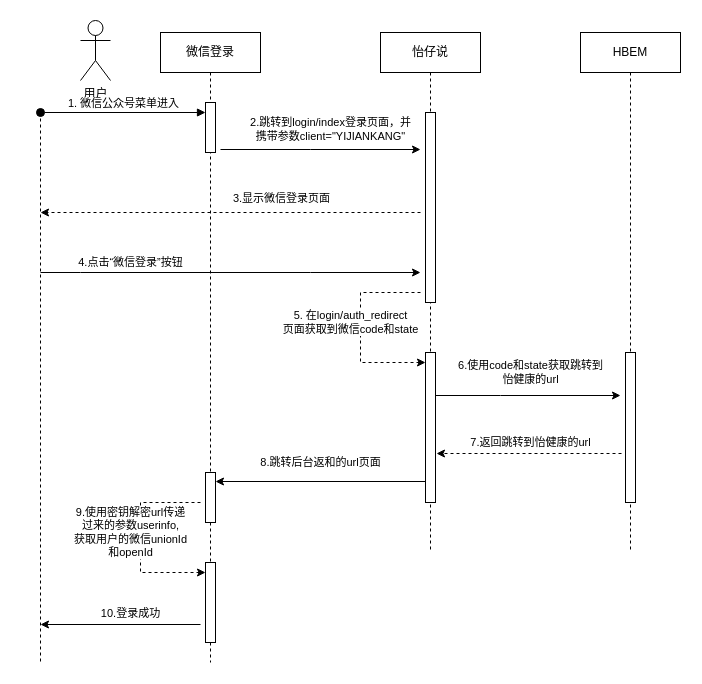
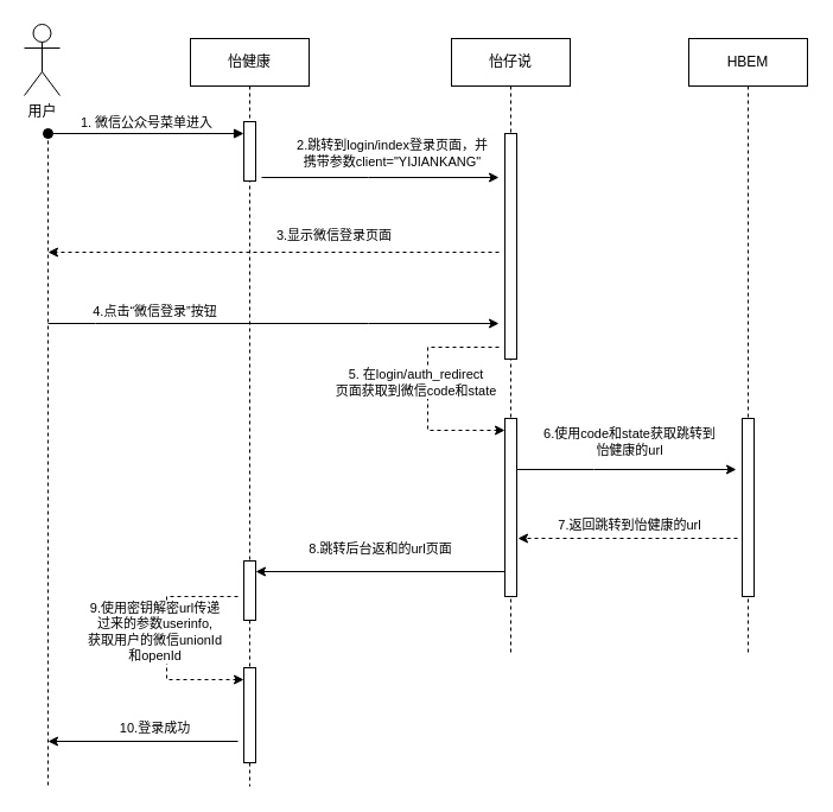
  <mxCell id="0" />
  <mxCell id="1" parent="0" />
  <mxCell id="2" value="怡仔说" style="shape=umlLifeline;perimeter=lifelinePerimeter;whiteSpace=wrap;html=1;container=0;dropTarget=0;collapsible=0;recursiveResize=0;outlineConnect=0;portConstraint=eastwest;newEdgeStyle={&quot;edgeStyle&quot;:&quot;elbowEdgeStyle&quot;,&quot;elbow&quot;:&quot;vertical&quot;,&quot;curved&quot;:0,&quot;rounded&quot;:0};" vertex="1" parent="1"><mxGeometry x="380" y="32" width="100" height="520" as="geometry" /></mxCell>
  <mxCell id="3" value="" style="html=1;points=[];perimeter=orthogonalPerimeter;outlineConnect=0;targetShapes=umlLifeline;portConstraint=eastwest;newEdgeStyle={&quot;edgeStyle&quot;:&quot;elbowEdgeStyle&quot;,&quot;elbow&quot;:&quot;vertical&quot;,&quot;curved&quot;:0,&quot;rounded&quot;:0};" vertex="1" parent="2"><mxGeometry x="45" y="80" width="10" height="190" as="geometry" /></mxCell>
  <mxCell id="4" value="" style="html=1;points=[];perimeter=orthogonalPerimeter;outlineConnect=0;targetShapes=umlLifeline;portConstraint=eastwest;newEdgeStyle={&quot;edgeStyle&quot;:&quot;elbowEdgeStyle&quot;,&quot;elbow&quot;:&quot;vertical&quot;,&quot;curved&quot;:0,&quot;rounded&quot;:0};" vertex="1" parent="2"><mxGeometry x="45" y="320" width="10" height="150" as="geometry" /></mxCell>
  <mxCell id="5" value="5. 在login/auth_redirect&lt;br&gt;页面获取到微信code和state" style="endArrow=classic;html=1;rounded=0;dashed=1;" edge="1" parent="2" target="4"><mxGeometry x="-0.077" y="-10" width="50" height="50" relative="1" as="geometry"><mxPoint x="40" y="260" as="sourcePoint" /><mxPoint x="-20" y="290" as="targetPoint" /><Array as="points"><mxPoint x="-20" y="260" /><mxPoint x="-20" y="290" /><mxPoint x="-20" y="330" /></Array><mxPoint as="offset" /></mxGeometry></mxCell>
  <mxCell id="6" value="HBEM" style="shape=umlLifeline;perimeter=lifelinePerimeter;whiteSpace=wrap;html=1;container=0;dropTarget=0;collapsible=0;recursiveResize=0;outlineConnect=0;portConstraint=eastwest;newEdgeStyle={&quot;edgeStyle&quot;:&quot;elbowEdgeStyle&quot;,&quot;elbow&quot;:&quot;vertical&quot;,&quot;curved&quot;:0,&quot;rounded&quot;:0};" vertex="1" parent="1"><mxGeometry x="580" y="32" width="100" height="520" as="geometry" /></mxCell>
  <mxCell id="7" value="" style="html=1;points=[];perimeter=orthogonalPerimeter;outlineConnect=0;targetShapes=umlLifeline;portConstraint=eastwest;newEdgeStyle={&quot;edgeStyle&quot;:&quot;elbowEdgeStyle&quot;,&quot;elbow&quot;:&quot;vertical&quot;,&quot;curved&quot;:0,&quot;rounded&quot;:0};" vertex="1" parent="6"><mxGeometry x="45" y="320" width="10" height="150" as="geometry" /></mxCell>
  <mxCell id="8" style="edgeStyle=orthogonalEdgeStyle;rounded=0;orthogonalLoop=1;jettySize=auto;html=1;dashed=1;endArrow=none;endFill=0;" edge="1" parent="1"><mxGeometry relative="1" as="geometry"><mxPoint x="40" y="662" as="targetPoint" /><mxPoint x="40" y="112" as="sourcePoint" /></mxGeometry></mxCell>
- <mxCell id="9" value="用户" style="shape=umlActor;verticalLabelPosition=bottom;verticalAlign=top;html=1;outlineConnect=0;" vertex="1" parent="1"><mxGeometry x="80" y="20" width="30" height="60" as="geometry" /></mxCell>
+ <mxCell id="9" value="用户" style="shape=umlActor;verticalLabelPosition=bottom;verticalAlign=top;html=1;outlineConnect=0;" vertex="1" parent="1"><mxGeometry x="20" y="20" width="30" height="60" as="geometry" /></mxCell>
  <mxCell id="10" value="" style="endArrow=classic;html=1;rounded=0;dashed=1;" edge="1" parent="1"><mxGeometry width="50" height="50" relative="1" as="geometry"><mxPoint x="420" y="212" as="sourcePoint" /><mxPoint x="40" y="212" as="targetPoint" /></mxGeometry></mxCell>
  <mxCell id="11" value="3.显示微信登录页面" style="edgeLabel;html=1;align=center;verticalAlign=middle;resizable=0;points=[];" vertex="1" connectable="0" parent="10"><mxGeometry x="-0.479" y="-4" relative="1" as="geometry"><mxPoint x="-41" y="-11" as="offset" /></mxGeometry></mxCell>
  <mxCell id="12" value="2.跳转到login/index登录页面，并&lt;br&gt;携带参数client=&quot;YIJIANKANG&quot;" style="endArrow=classic;html=1;rounded=0;" edge="1" parent="1"><mxGeometry x="0.1" y="20" width="50" height="50" relative="1" as="geometry"><mxPoint x="220" y="149" as="sourcePoint" /><mxPoint x="420" y="149" as="targetPoint" /><Array as="points"><mxPoint x="310" y="149" /></Array><mxPoint as="offset" /></mxGeometry></mxCell>
- <mxCell id="13" value="微信登录" style="shape=umlLifeline;perimeter=lifelinePerimeter;whiteSpace=wrap;html=1;container=0;dropTarget=0;collapsible=0;recursiveResize=0;outlineConnect=0;portConstraint=eastwest;newEdgeStyle={&quot;edgeStyle&quot;:&quot;elbowEdgeStyle&quot;,&quot;elbow&quot;:&quot;vertical&quot;,&quot;curved&quot;:0,&quot;rounded&quot;:0};" vertex="1" parent="1"><mxGeometry x="160" y="32" width="100" height="630" as="geometry" /></mxCell>
+ <mxCell id="13" value="怡健康" style="shape=umlLifeline;perimeter=lifelinePerimeter;whiteSpace=wrap;html=1;container=0;dropTarget=0;collapsible=0;recursiveResize=0;outlineConnect=0;portConstraint=eastwest;newEdgeStyle={&quot;edgeStyle&quot;:&quot;elbowEdgeStyle&quot;,&quot;elbow&quot;:&quot;vertical&quot;,&quot;curved&quot;:0,&quot;rounded&quot;:0};" vertex="1" parent="1"><mxGeometry x="160" y="32" width="100" height="630" as="geometry" /></mxCell>
  <mxCell id="14" value="" style="html=1;points=[];perimeter=orthogonalPerimeter;outlineConnect=0;targetShapes=umlLifeline;portConstraint=eastwest;newEdgeStyle={&quot;edgeStyle&quot;:&quot;elbowEdgeStyle&quot;,&quot;elbow&quot;:&quot;vertical&quot;,&quot;curved&quot;:0,&quot;rounded&quot;:0};" vertex="1" parent="13"><mxGeometry x="45" y="70" width="10" height="50" as="geometry" /></mxCell>
  <mxCell id="15" value="1. 微信公众号菜单进入" style="html=1;verticalAlign=bottom;startArrow=oval;endArrow=block;startSize=8;edgeStyle=elbowEdgeStyle;elbow=vertical;curved=0;rounded=0;" edge="1" parent="13" target="14"><mxGeometry relative="1" as="geometry"><mxPoint x="-120" y="80" as="sourcePoint" /></mxGeometry></mxCell>
  <mxCell id="16" value="" style="html=1;points=[];perimeter=orthogonalPerimeter;outlineConnect=0;targetShapes=umlLifeline;portConstraint=eastwest;newEdgeStyle={&quot;edgeStyle&quot;:&quot;elbowEdgeStyle&quot;,&quot;elbow&quot;:&quot;vertical&quot;,&quot;curved&quot;:0,&quot;rounded&quot;:0};" vertex="1" parent="13"><mxGeometry x="45" y="440" width="10" height="50" as="geometry" /></mxCell>
  <mxCell id="17" value="" style="html=1;points=[];perimeter=orthogonalPerimeter;outlineConnect=0;targetShapes=umlLifeline;portConstraint=eastwest;newEdgeStyle={&quot;edgeStyle&quot;:&quot;elbowEdgeStyle&quot;,&quot;elbow&quot;:&quot;vertical&quot;,&quot;curved&quot;:0,&quot;rounded&quot;:0};" vertex="1" parent="13"><mxGeometry x="45" y="530" width="10" height="80" as="geometry" /></mxCell>
  <mxCell id="18" value="4.点击“微信登录”按钮" style="endArrow=classic;html=1;rounded=0;" edge="1" parent="1"><mxGeometry x="-0.526" y="10" width="50" height="50" relative="1" as="geometry"><mxPoint x="40" y="272" as="sourcePoint" /><mxPoint x="420" y="272" as="targetPoint" /><Array as="points"><mxPoint x="80" y="272" /><mxPoint x="310" y="272" /></Array><mxPoint as="offset" /></mxGeometry></mxCell>
  <mxCell id="19" value="6.使用code和state获取跳转到&lt;br&gt;怡健康的url" style="endArrow=classic;html=1;rounded=0;" edge="1" parent="1"><mxGeometry x="0.027" y="23" width="50" height="50" relative="1" as="geometry"><mxPoint x="435" y="395" as="sourcePoint" /><mxPoint x="620" y="395" as="targetPoint" /><Array as="points"><mxPoint x="500" y="395" /></Array><mxPoint as="offset" /></mxGeometry></mxCell>
  <mxCell id="20" value="7.返回跳转到怡健康的url" style="endArrow=classic;html=1;rounded=0;dashed=1;" edge="1" parent="1"><mxGeometry x="-0.016" y="-11" width="50" height="50" relative="1" as="geometry"><mxPoint x="621" y="453" as="sourcePoint" /><mxPoint x="436" y="453" as="targetPoint" /><mxPoint as="offset" /></mxGeometry></mxCell>
  <mxCell id="21" value="8.跳转后台返和的url页面" style="endArrow=classic;html=1;rounded=0;" edge="1" parent="1"><mxGeometry y="-19" width="50" height="50" relative="1" as="geometry"><mxPoint x="425" y="481" as="sourcePoint" /><mxPoint x="215" y="481" as="targetPoint" /><mxPoint as="offset" /></mxGeometry></mxCell>
  <mxCell id="22" value="9.使用密钥解密url传递&lt;br&gt;过来的参数userinfo,&lt;br&gt;获取用户的微信unionId&lt;br&gt;和openId" style="endArrow=classic;html=1;rounded=0;dashed=1;" edge="1" parent="1"><mxGeometry x="-0.077" y="-10" width="50" height="50" relative="1" as="geometry"><mxPoint x="200" y="502" as="sourcePoint" /><mxPoint x="205" y="572" as="targetPoint" /><Array as="points"><mxPoint x="140" y="502" /><mxPoint x="140" y="532" /><mxPoint x="140" y="572" /></Array><mxPoint as="offset" /></mxGeometry></mxCell>
  <mxCell id="23" value="" style="endArrow=classic;html=1;rounded=0;" edge="1" parent="1"><mxGeometry width="50" height="50" relative="1" as="geometry"><mxPoint x="200" y="624" as="sourcePoint" /><mxPoint x="40" y="624" as="targetPoint" /></mxGeometry></mxCell>
  <mxCell id="24" value="10.登录成功" style="edgeLabel;html=1;align=center;verticalAlign=middle;resizable=0;points=[];" vertex="1" connectable="0" parent="23"><mxGeometry x="-0.113" y="2" relative="1" as="geometry"><mxPoint y="-14" as="offset" /></mxGeometry></mxCell>
